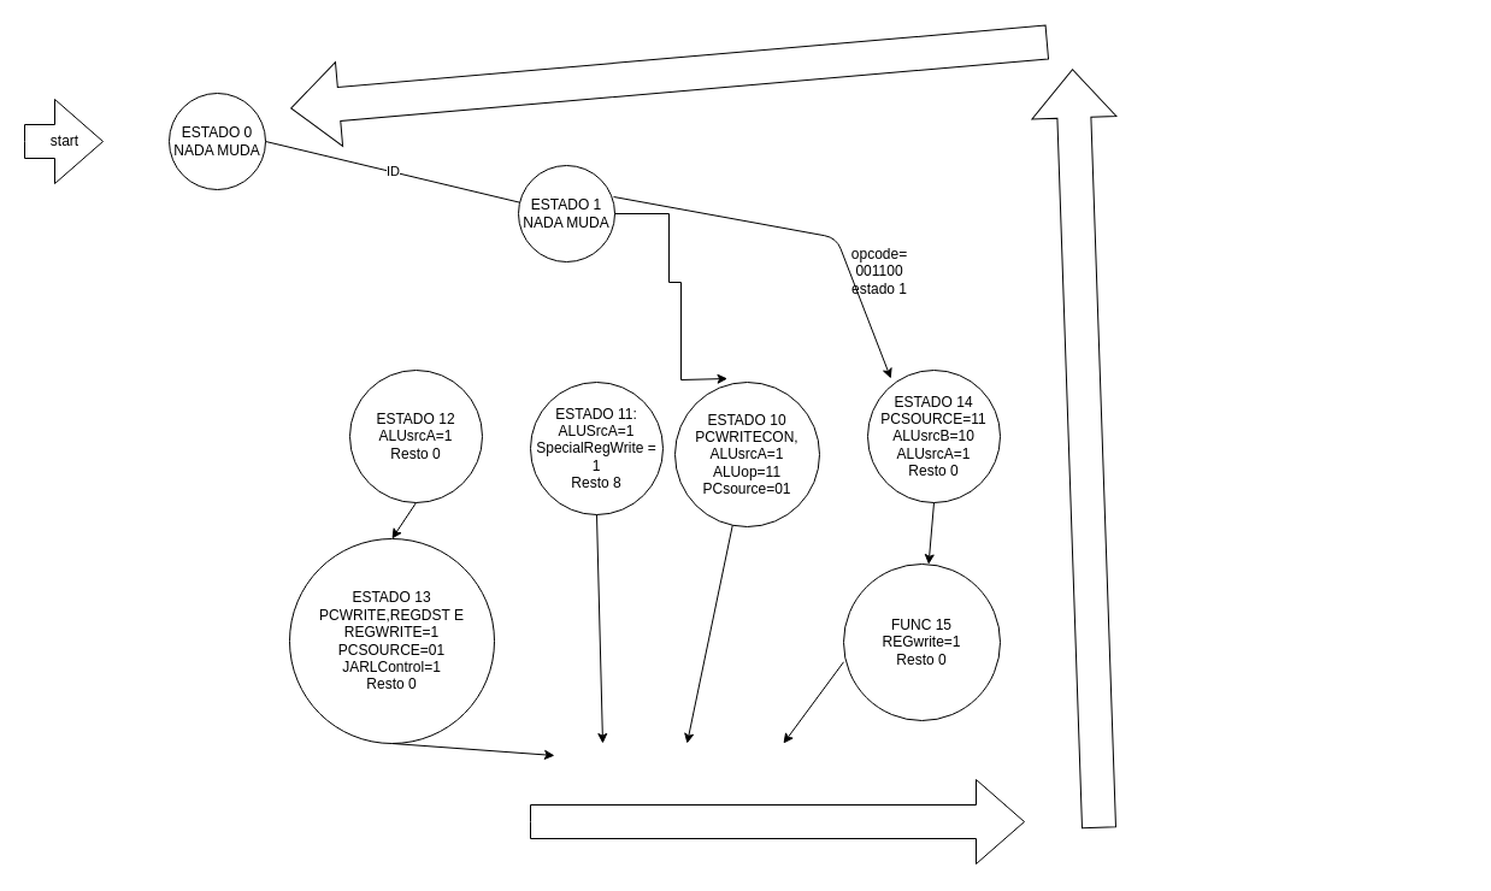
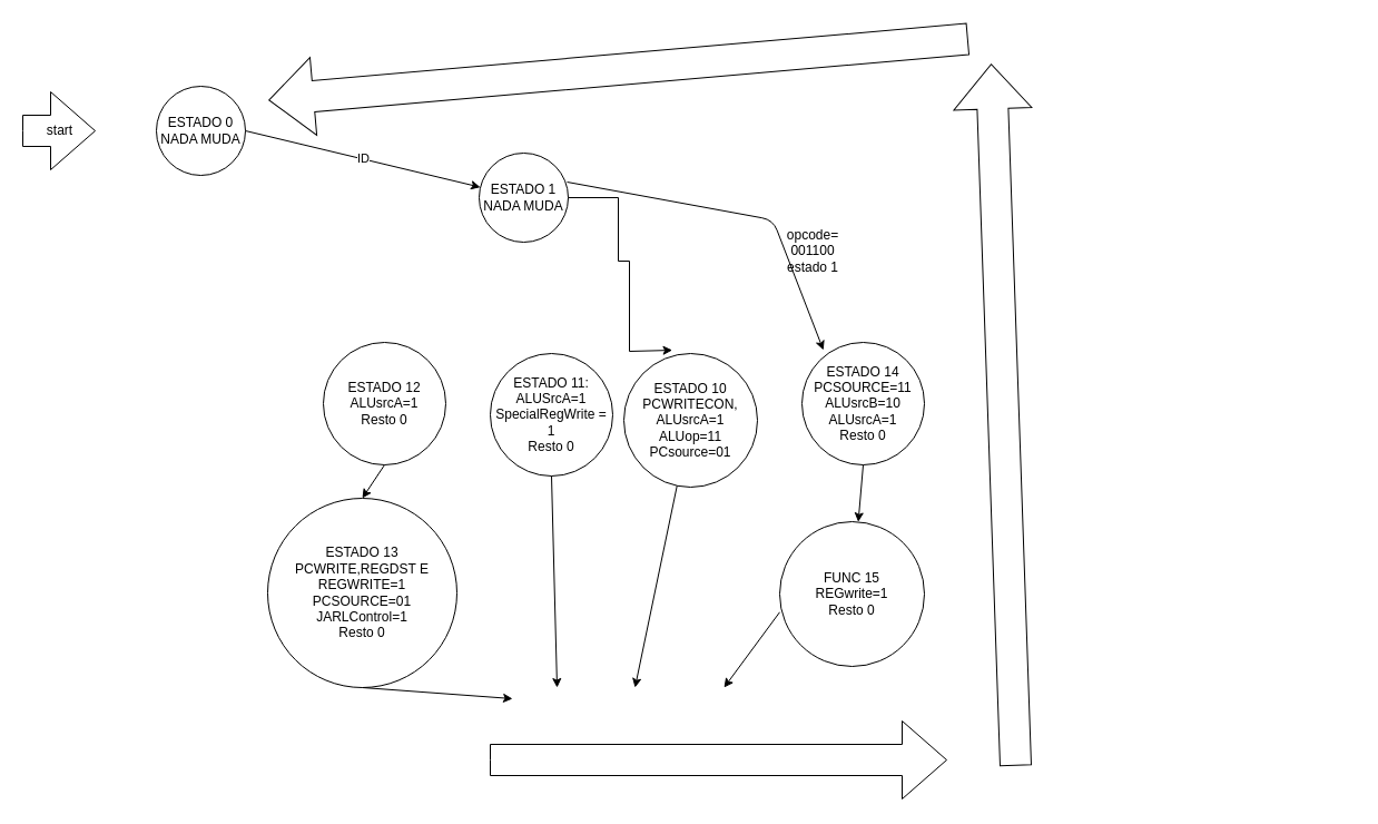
  <mxCell id="0" />
  <mxCell id="1" parent="0" />
  <mxCell id="2" value="ESTADO 0&lt;br&gt;NADA MUDA&lt;br&gt;" style="ellipse;whiteSpace=wrap;html=1;aspect=fixed;" vertex="1" parent="1"><mxGeometry x="140" width="80" height="80" as="geometry" y="70" /></mxCell>
  <mxCell id="3" value="ESTADO 1&lt;br&gt;NADA MUDA&lt;br&gt;" style="ellipse;whiteSpace=wrap;html=1;aspect=fixed;" vertex="1" parent="1"><mxGeometry x="430" y="130" width="80" height="80" as="geometry" /></mxCell>
  <mxCell id="4" value="ESTADO 12&lt;br&gt;ALUsrcA=1&lt;br&gt;Resto 0&lt;br&gt;" style="ellipse;whiteSpace=wrap;html=1;aspect=fixed;" vertex="1" parent="1"><mxGeometry x="290" y="300" width="110" height="110" as="geometry" /></mxCell>
  <mxCell id="5" value="ESTADO 13&lt;br&gt;PCWRITE,REGDST E REGWRITE=1&lt;br&gt;PCSOURCE=01&lt;br&gt;JARLControl=1&lt;br&gt;Resto 0&lt;br&gt;" style="ellipse;whiteSpace=wrap;html=1;aspect=fixed;" vertex="1" parent="1"><mxGeometry x="240" y="440" width="170" height="170" as="geometry" /></mxCell>
- <mxCell id="6" value="ESTADO 11:&lt;br&gt;ALUSrcA=1&lt;br&gt;SpecialRegWrite = 1&lt;br&gt;Resto 8&lt;br&gt;" style="ellipse;whiteSpace=wrap;html=1;aspect=fixed;" vertex="1" parent="1"><mxGeometry x="440" y="310" width="110" height="110" as="geometry" /></mxCell>
+ <mxCell id="6" value="ESTADO 11:&lt;br&gt;ALUSrcA=1&lt;br&gt;SpecialRegWrite = 1&lt;br&gt;Resto 0&lt;br&gt;" style="ellipse;whiteSpace=wrap;html=1;aspect=fixed;" vertex="1" parent="1"><mxGeometry x="440" y="310" width="110" height="110" as="geometry" /></mxCell>
  <mxCell id="7" value="ESTADO 10&lt;br&gt;PCWRITECON,&lt;br&gt;ALUsrcA=1&lt;br&gt;ALUop=11&lt;br&gt;PCsource=01&lt;br&gt;" style="ellipse;whiteSpace=wrap;html=1;aspect=fixed;" vertex="1" parent="1"><mxGeometry x="560" y="310" width="120" height="120" as="geometry" /></mxCell>
  <mxCell id="8" value="ESTADO 14&lt;br&gt;PCSOURCE=11&lt;br&gt;ALUsrcB=10&lt;br&gt;ALUsrcA=1&lt;br&gt;Resto 0&lt;br&gt;" style="ellipse;whiteSpace=wrap;html=1;aspect=fixed;" vertex="1" parent="1"><mxGeometry x="720" y="300" width="110" height="110" as="geometry" /></mxCell>
  <mxCell id="9" value="FUNC 15&lt;br&gt;REGwrite=1&lt;br&gt;Resto 0&lt;br&gt;" style="ellipse;whiteSpace=wrap;html=1;aspect=fixed;" vertex="1" parent="1"><mxGeometry x="700" y="461" width="130" height="130" as="geometry" /></mxCell>
- <mxCell id="10" value="ID" style="endArrow=none;html=1;exitX=1;exitY=0.5;exitDx=0;exitDy=0;" edge="1" parent="1" source="2" target="3"><mxGeometry width="50" height="50" relative="1" as="geometry"><mxPoint x="230" y="180" as="sourcePoint" /><mxPoint x="280" y="130" as="targetPoint" /></mxGeometry></mxCell>
+ <mxCell id="10" value="ID" style="endArrow=classic;html=1;exitX=1;exitY=0.5;exitDx=0;exitDy=0;" edge="1" parent="1" source="2" target="3"><mxGeometry width="50" height="50" relative="1" as="geometry"><mxPoint x="230" y="180" as="sourcePoint" /><mxPoint x="280" y="130" as="targetPoint" /></mxGeometry></mxCell>
  <mxCell id="11" value="" style="endArrow=classic;html=1;exitX=0.5;exitY=1;exitDx=0;exitDy=0;entryX=0.5;entryY=0;entryDx=0;entryDy=0;" edge="1" parent="1" source="4" target="5"><mxGeometry width="50" height="50" relative="1" as="geometry"><mxPoint x="371" y="356" as="sourcePoint" /><mxPoint x="289.146" y="464.11" as="targetPoint" /></mxGeometry></mxCell>
  <mxCell id="12" value="" style="edgeStyle=orthogonalEdgeStyle;rounded=0;orthogonalLoop=1;jettySize=auto;html=1;entryX=0.363;entryY=-0.025;entryDx=0;entryDy=0;exitX=1;exitY=0.5;exitDx=0;exitDy=0;entryPerimeter=0;" edge="1" parent="1" source="3" target="7"><mxGeometry relative="1" as="geometry"><mxPoint x="555" y="190" as="sourcePoint" /><mxPoint x="565" y="290" as="targetPoint" /><Array as="points"><mxPoint x="555" y="170" /><mxPoint x="555" y="227" /><mxPoint x="565" y="227" /><mxPoint x="565" y="308" /></Array></mxGeometry></mxCell>
  <mxCell id="13" value="" style="endArrow=classic;html=1;exitX=0.988;exitY=0.325;exitDx=0;exitDy=0;exitPerimeter=0;entryX=0.175;entryY=0.063;entryDx=0;entryDy=0;entryPerimeter=0;" edge="1" parent="1" source="3" target="8"><mxGeometry width="50" height="50" relative="1" as="geometry"><mxPoint x="730" y="150" as="sourcePoint" /><mxPoint x="648.146" y="258.11" as="targetPoint" /><Array as="points"><mxPoint x="694" y="190" /></Array></mxGeometry></mxCell>
  <mxCell id="14" value="" style="endArrow=classic;html=1;exitX=0.5;exitY=1;exitDx=0;exitDy=0;" edge="1" parent="1" source="8" target="9"><mxGeometry width="50" height="50" relative="1" as="geometry"><mxPoint x="800" y="352" as="sourcePoint" /><mxPoint x="718.146" y="460.11" as="targetPoint" /></mxGeometry></mxCell>
  <mxCell id="15" value="" style="endArrow=classic;html=1;exitX=0.5;exitY=1;exitDx=0;exitDy=0;" edge="1" parent="1" source="5"><mxGeometry width="50" height="50" relative="1" as="geometry"><mxPoint x="325" y="575" as="sourcePoint" /><mxPoint x="460" y="620" as="targetPoint" /></mxGeometry></mxCell>
  <mxCell id="16" value="" style="endArrow=classic;html=1;exitX=0.5;exitY=1;exitDx=0;exitDy=0;" edge="1" parent="1" source="6"><mxGeometry width="50" height="50" relative="1" as="geometry"><mxPoint x="435" y="370" as="sourcePoint" /><mxPoint x="500" y="610" as="targetPoint" /></mxGeometry></mxCell>
  <mxCell id="17" value="" style="endArrow=classic;html=1;" edge="1" parent="1" source="7"><mxGeometry width="50" height="50" relative="1" as="geometry"><mxPoint x="580" y="380" as="sourcePoint" /><mxPoint x="570" y="610" as="targetPoint" /></mxGeometry></mxCell>
  <mxCell id="18" value="" style="endArrow=classic;html=1;exitX=0;exitY=0.625;exitDx=0;exitDy=0;exitPerimeter=0;" edge="1" parent="1" source="9"><mxGeometry width="50" height="50" relative="1" as="geometry"><mxPoint x="700" y="530" as="sourcePoint" /><mxPoint x="650" y="610" as="targetPoint" /></mxGeometry></mxCell>
  <mxCell id="19" value="" style="html=1;shadow=0;dashed=0;align=center;verticalAlign=middle;shape=mxgraph.arrows2.arrow;dy=0.6;dx=40;notch=0;" vertex="1" parent="1"><mxGeometry x="440" y="640" width="410" height="70" as="geometry" /></mxCell>
  <mxCell id="20" value="" style="html=1;shadow=0;dashed=0;align=center;verticalAlign=middle;shape=mxgraph.arrows2.arrow;dy=0.6;dx=40;notch=0;rotation=-92;" vertex="1" parent="1"><mxGeometry x="586" y="330" width="630" height="70" as="geometry" /></mxCell>
  <mxCell id="21" value="" style="html=1;shadow=0;dashed=0;align=center;verticalAlign=middle;shape=mxgraph.arrows2.arrow;dy=0.6;dx=40;notch=0;rotation=175;" vertex="1" parent="1"><mxGeometry x="240" y="20" width="630" height="70" as="geometry" /></mxCell>
  <mxCell id="22" value="start" style="html=1;shadow=0;dashed=0;align=center;verticalAlign=middle;shape=mxgraph.arrows2.arrow;dy=0.6;dx=40;notch=0;" vertex="1" parent="1"><mxGeometry x="20" y="75" width="65" height="70" as="geometry" /></mxCell>
  <mxCell id="23" value="&lt;span&gt;opcode=&lt;br&gt;001100&lt;br&gt;estado 1&lt;br&gt;&lt;br&gt;&lt;/span&gt;" style="text;html=1;strokeColor=none;fillColor=none;align=center;verticalAlign=middle;whiteSpace=wrap;rounded=0;" vertex="1" parent="1"><mxGeometry x="710" y="215" width="40" height="20" as="geometry" /></mxCell>
